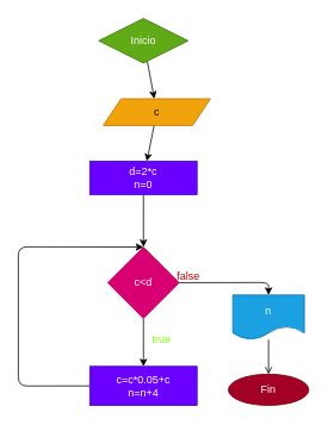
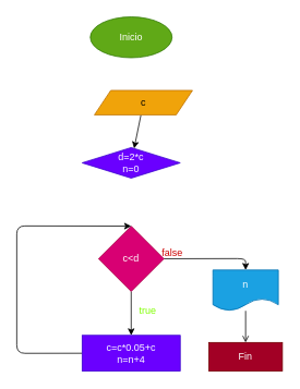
  <mxCell id="0" />
  <mxCell id="1" parent="0" />
- <mxCell id="2" value="" style="edgeStyle=none;html=1;" edge="1" parent="1" source="3" target="5"><mxGeometry relative="1" as="geometry" /></mxCell>
- <mxCell id="3" value="Inicio" style="rhombus;whiteSpace=wrap;html=1;fillColor=#60a917;fontColor=#ffffff;strokeColor=#2D7600;" vertex="1" parent="1"><mxGeometry x="110" y="20" width="100" height="50" as="geometry" /></mxCell>
+ <mxCell id="3" value="Inicio" style="ellipse;whiteSpace=wrap;html=1;fillColor=#60a917;fontColor=#ffffff;strokeColor=#2D7600;" vertex="1" parent="1"><mxGeometry x="110" y="20" width="100" height="50" as="geometry" /></mxCell>
  <mxCell id="4" value="" style="edgeStyle=none;html=1;" edge="1" parent="1" source="5" target="7"><mxGeometry relative="1" as="geometry" /></mxCell>
  <mxCell id="5" value="c" style="shape=parallelogram;perimeter=parallelogramPerimeter;whiteSpace=wrap;html=1;fixedSize=1;fillColor=#f0a30a;strokeColor=#BD7000;fontColor=#000000;" vertex="1" parent="1"><mxGeometry x="115" y="110" width="120" height="30" as="geometry" /></mxCell>
- <mxCell id="6" value="" style="edgeStyle=none;html=1;" edge="1" parent="1" source="7" target="10"><mxGeometry relative="1" as="geometry" /></mxCell>
- <mxCell id="7" value="d=2*c&lt;br&gt;n=0" style="whiteSpace=wrap;html=1;fillColor=#6a00ff;strokeColor=#3700CC;fontColor=#ffffff;" vertex="1" parent="1"><mxGeometry x="100" y="180" width="120" height="37.5" as="geometry" /></mxCell>
+ <mxCell id="7" value="d=2*c&lt;br&gt;n=0" style="rhombus;whiteSpace=wrap;html=1;fillColor=#6a00ff;strokeColor=#3700CC;fontColor=#ffffff;" vertex="1" parent="1"><mxGeometry x="100" y="180" width="120" height="37.5" as="geometry" /></mxCell>
  <mxCell id="8" value="" style="edgeStyle=none;html=1;" edge="1" parent="1" source="10" target="12"><mxGeometry relative="1" as="geometry" /></mxCell>
  <mxCell id="9" style="edgeStyle=none;html=1;" edge="1" parent="1" source="10" target="14"><mxGeometry relative="1" as="geometry"><Array as="points"><mxPoint x="300" y="316" /></Array></mxGeometry></mxCell>
  <mxCell id="10" value="c&amp;lt;d" style="rhombus;whiteSpace=wrap;html=1;fillColor=#d80073;strokeColor=#A50040;fontColor=#ffffff;" vertex="1" parent="1"><mxGeometry x="120" y="276.25" width="80" height="80" as="geometry" /></mxCell>
  <mxCell id="11" style="edgeStyle=none;html=1;entryX=0.5;entryY=0;entryDx=0;entryDy=0;" edge="1" parent="1" source="12" target="10"><mxGeometry relative="1" as="geometry"><Array as="points"><mxPoint x="20" y="432" /><mxPoint x="20" y="276" /></Array></mxGeometry></mxCell>
  <mxCell id="12" value="c=c*0.05+c&lt;br&gt;n=n+4" style="whiteSpace=wrap;html=1;fillColor=#6a00ff;strokeColor=#3700CC;fontColor=#ffffff;" vertex="1" parent="1"><mxGeometry x="100" y="410" width="120" height="43.75" as="geometry" /></mxCell>
  <mxCell id="13" value="" style="edgeStyle=none;html=1;endArrow=open;" edge="1" parent="1" source="14" target="15"><mxGeometry relative="1" as="geometry" /></mxCell>
  <mxCell id="14" value="n" style="shape=document;whiteSpace=wrap;html=1;boundedLbl=1;fillColor=#1ba1e2;fontColor=#ffffff;strokeColor=#006EAF;" vertex="1" parent="1"><mxGeometry x="260" y="330" width="80" height="50" as="geometry" /></mxCell>
- <mxCell id="15" value="Fin" style="ellipse;whiteSpace=wrap;html=1;fillColor=#a20025;strokeColor=#6F0000;fontColor=#ffffff;" vertex="1" parent="1"><mxGeometry x="255" y="418.75" width="90" height="35" as="geometry" /></mxCell>
+ <mxCell id="15" value="Fin" style="whiteSpace=wrap;html=1;fillColor=#a20025;strokeColor=#6F0000;fontColor=#ffffff;rounded=0;" vertex="1" parent="1"><mxGeometry x="255" y="418.75" width="90" height="35" as="geometry" /></mxCell>
  <mxCell id="16" value="false" style="text;html=1;align=center;verticalAlign=middle;resizable=0;points=[];autosize=1;strokeColor=none;fillColor=none;fontColor=#CC0000;" vertex="1" parent="1"><mxGeometry x="190" y="300" width="40" height="20" as="geometry" /></mxCell>
  <mxCell id="17" value="true" style="text;html=1;align=center;verticalAlign=middle;resizable=0;points=[];autosize=1;strokeColor=none;fillColor=none;fontColor=#80FF00;" vertex="1" parent="1"><mxGeometry x="160" y="370" width="40" height="20" as="geometry" /></mxCell>
